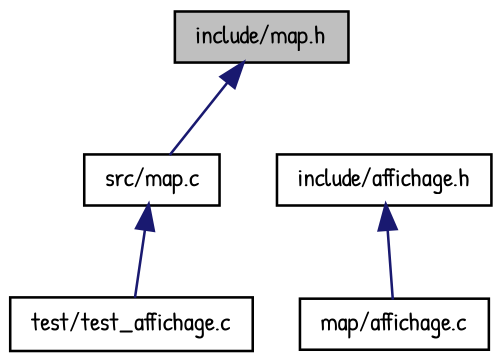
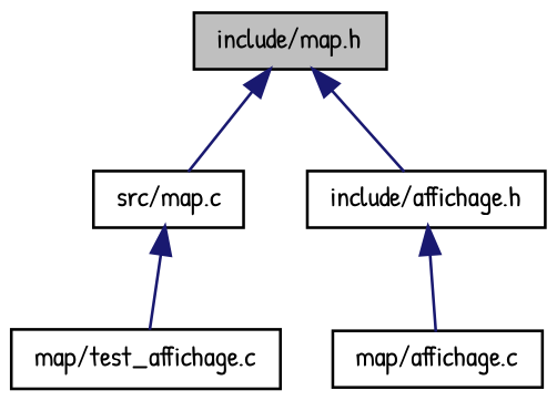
  digraph {
    fontname="Patrick Hand"
    node [color=black fillcolor=white fontname="Patrick Hand" fontsize=10 shape=record style=filled]
    edge [color=midnightblue dir=back fontname="Patrick Hand" fontsize=10 labelfontname=Helvetica labelfontsize=10 style=solid]
    n1 [fillcolor=grey75 fontcolor=black height=0.2 label="include/map.h" width=0.4]
    n2 [height=0.2 label="src/map.c" width=0.4]
    n3 [height=0.2 label="include/affichage.h" width=0.4]
-   n4 [height=0.2 label="test/test_affichage.c" width=0.4]
+   n4 [height=0.2 label="map/test_affichage.c" width=0.4]
    n5 [height=0.2 label="map/affichage.c" width=0.4]
    n1 -> n2
+   n1 -> n3
    n2 -> n4
    n3 -> n5
  }
